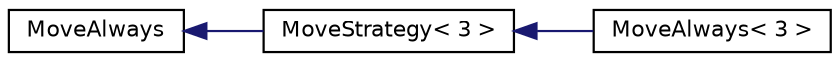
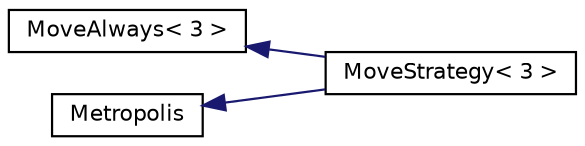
  digraph {
    rankdir=LR
    node [color=black fillcolor=white fontname=Helvetica fontsize=10 shape=record style=filled]
    edge [color=midnightblue dir=back fontname=Helvetica fontsize=10 labelfontname=Helvetica labelfontsize=10 style=solid]
    n1 [height=0.2 label="MoveStrategy\< 3 \>" width=0.4]
    n2 [height=0.2 label="MoveAlways\< 3 \>" width=0.4]
-   n3 [height=0.2 label=MoveAlways width=0.4]
-   n1 -> n2
+   n3 [height=0.2 label=Metropolis width=0.4]
+   n2 -> n1
    n3 -> n1
  }
